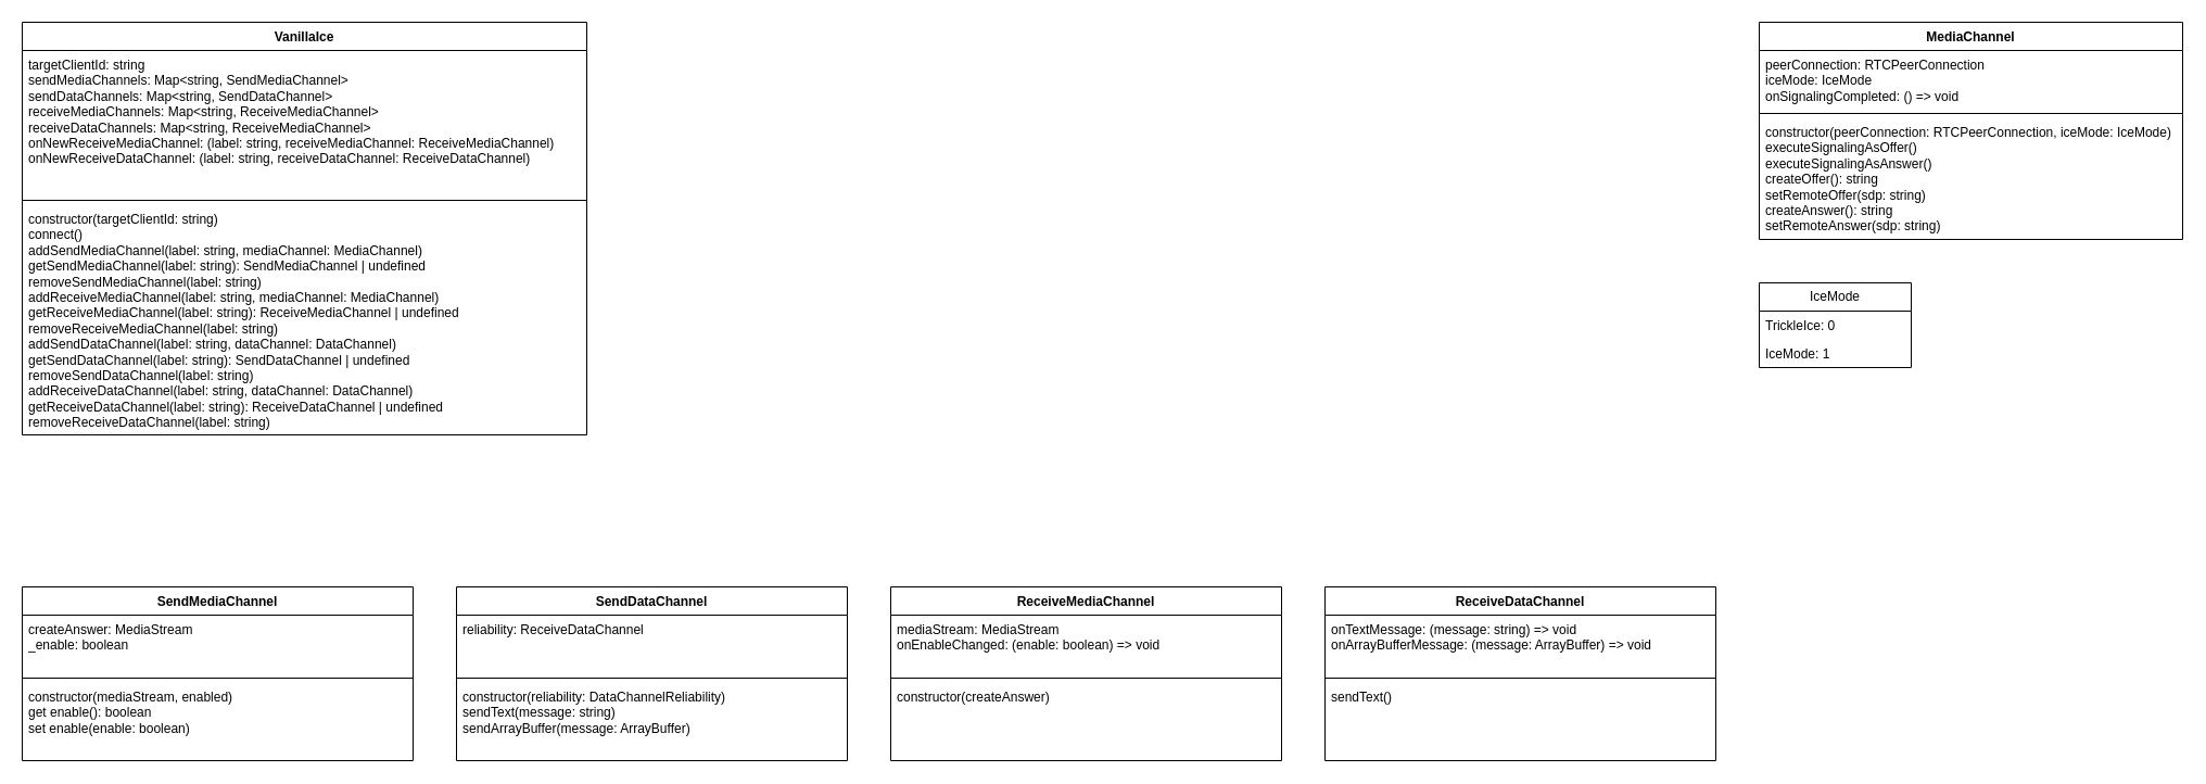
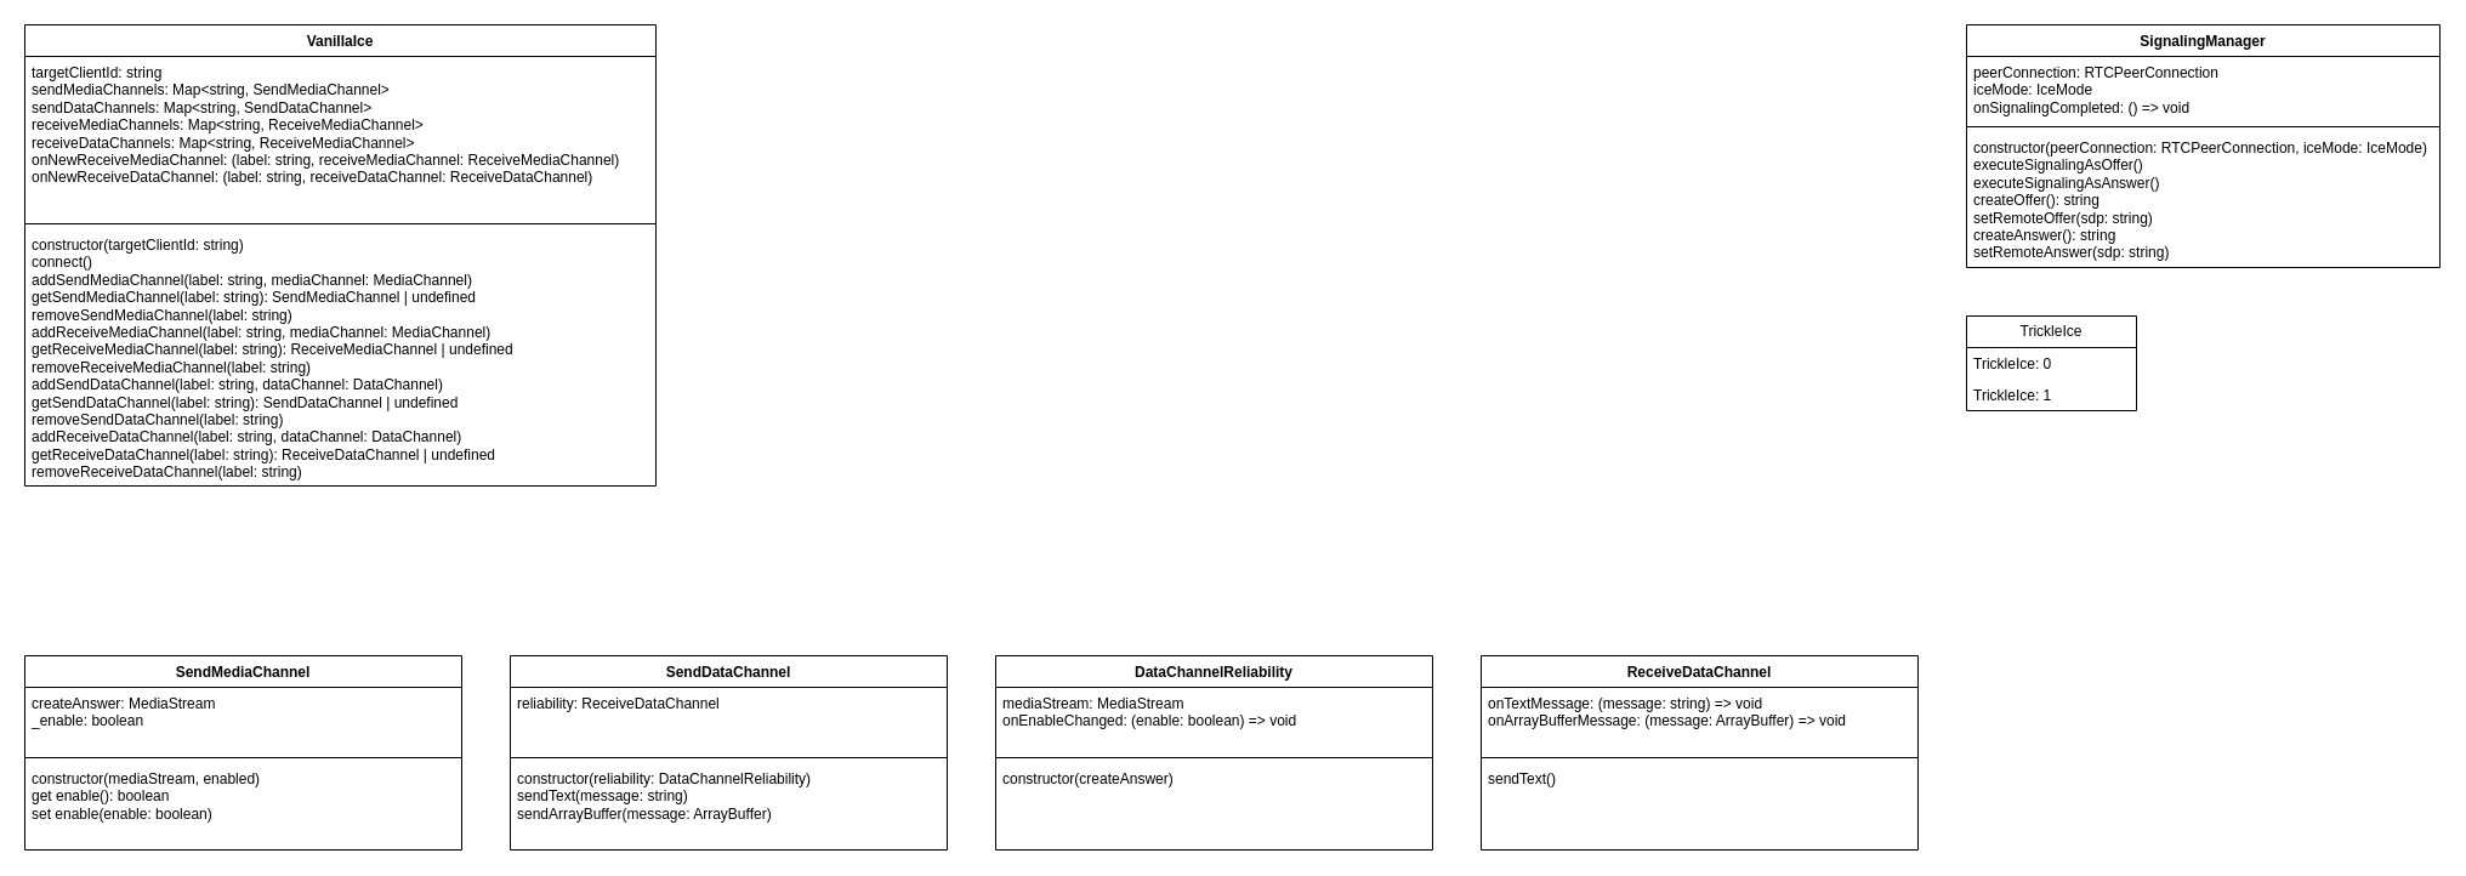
  <mxCell id="0" />
  <mxCell id="1" parent="0" />
  <mxCell id="2" value="VanillaIce" style="swimlane;fontStyle=1;align=center;verticalAlign=top;childLayout=stackLayout;horizontal=1;startSize=26;horizontalStack=0;resizeParent=1;resizeParentMax=0;resizeLast=0;collapsible=1;marginBottom=0;whiteSpace=wrap;html=1;" parent="1" vertex="1"><mxGeometry x="20" y="20" width="520" height="380" as="geometry" /></mxCell>
  <mxCell id="3" value="targetClientId: string&lt;br&gt;sendMediaChannels: Map&amp;lt;string, SendMediaChannel&amp;gt;&lt;br&gt;sendDataChannels: Map&amp;lt;string, SendDataChannel&amp;gt;&lt;br&gt;receiveMediaChannels: Map&amp;lt;string, ReceiveMediaChannel&amp;gt;&lt;br&gt;receiveDataChannels: Map&amp;lt;string, ReceiveMediaChannel&amp;gt;&lt;br&gt;onNewReceiveMediaChannel: (label: string, receiveMediaChannel: ReceiveMediaChannel)&lt;br&gt;onNewReceiveDataChannel: (label: string, receiveDataChannel: ReceiveDataChannel)" style="text;strokeColor=none;fillColor=none;align=left;verticalAlign=top;spacingLeft=4;spacingRight=4;overflow=hidden;rotatable=0;points=[[0,0.5],[1,0.5]];portConstraint=eastwest;whiteSpace=wrap;html=1;" parent="2" vertex="1"><mxGeometry y="26" width="520" height="134" as="geometry" /></mxCell>
  <mxCell id="4" value="" style="line;strokeWidth=1;fillColor=none;align=left;verticalAlign=middle;spacingTop=-1;spacingLeft=3;spacingRight=3;rotatable=0;labelPosition=right;points=[];portConstraint=eastwest;strokeColor=inherit;" parent="2" vertex="1"><mxGeometry y="160" width="520" height="8" as="geometry" /></mxCell>
  <mxCell id="5" value="constructor(targetClientId: string)&lt;br&gt;connect()&lt;br&gt;addSendMediaChannel(label: string, mediaChannel: MediaChannel)&lt;br&gt;getSendMediaChannel(label: string): SendMediaChannel | undefined&lt;br&gt;removeSendMediaChannel(label: string)&lt;br&gt;addReceiveMediaChannel(label: string, mediaChannel: MediaChannel)&lt;br style=&quot;border-color: var(--border-color);&quot;&gt;getReceiveMediaChannel(label: string): ReceiveMediaChannel | undefined&lt;br style=&quot;border-color: var(--border-color);&quot;&gt;removeReceiveMediaChannel(label: string)&lt;br style=&quot;border-color: var(--border-color);&quot;&gt;addSendDataChannel(label: string, dataChannel: DataChannel)&lt;br&gt;getSendDataChannel(label: string): SendDataChannel | undefined&lt;br&gt;removeSendDataChannel(label: string)&lt;br&gt;addReceiveDataChannel(label: string, dataChannel: DataChannel)&lt;br style=&quot;border-color: var(--border-color);&quot;&gt;getReceiveDataChannel(label: string): ReceiveDataChannel | undefined&lt;br style=&quot;border-color: var(--border-color);&quot;&gt;removeReceiveDataChannel(label: string)" style="text;strokeColor=none;fillColor=none;align=left;verticalAlign=top;spacingLeft=4;spacingRight=4;overflow=hidden;rotatable=0;points=[[0,0.5],[1,0.5]];portConstraint=eastwest;whiteSpace=wrap;html=1;" parent="2" vertex="1"><mxGeometry y="168" width="520" height="212" as="geometry" /></mxCell>
  <mxCell id="6" value="SendMediaChannel" style="swimlane;fontStyle=1;align=center;verticalAlign=top;childLayout=stackLayout;horizontal=1;startSize=26;horizontalStack=0;resizeParent=1;resizeParentMax=0;resizeLast=0;collapsible=1;marginBottom=0;whiteSpace=wrap;html=1;" parent="1" vertex="1"><mxGeometry x="20" y="540" width="360" height="160" as="geometry" /></mxCell>
  <mxCell id="7" value="createAnswer: MediaStream&lt;br&gt;_enable: boolean" style="text;strokeColor=none;fillColor=none;align=left;verticalAlign=top;spacingLeft=4;spacingRight=4;overflow=hidden;rotatable=0;points=[[0,0.5],[1,0.5]];portConstraint=eastwest;whiteSpace=wrap;html=1;" parent="6" vertex="1"><mxGeometry y="26" width="360" height="54" as="geometry" /></mxCell>
  <mxCell id="8" value="" style="line;strokeWidth=1;fillColor=none;align=left;verticalAlign=middle;spacingTop=-1;spacingLeft=3;spacingRight=3;rotatable=0;labelPosition=right;points=[];portConstraint=eastwest;strokeColor=inherit;" parent="6" vertex="1"><mxGeometry y="80" width="360" height="8" as="geometry" /></mxCell>
  <mxCell id="9" value="constructor(mediaStream, enabled)&lt;br&gt;get enable(): boolean&lt;br&gt;set enable(enable: boolean)" style="text;strokeColor=none;fillColor=none;align=left;verticalAlign=top;spacingLeft=4;spacingRight=4;overflow=hidden;rotatable=0;points=[[0,0.5],[1,0.5]];portConstraint=eastwest;whiteSpace=wrap;html=1;" parent="6" vertex="1"><mxGeometry y="88" width="360" height="72" as="geometry" /></mxCell>
  <mxCell id="10" value="SendDataChannel" style="swimlane;fontStyle=1;align=center;verticalAlign=top;childLayout=stackLayout;horizontal=1;startSize=26;horizontalStack=0;resizeParent=1;resizeParentMax=0;resizeLast=0;collapsible=1;marginBottom=0;whiteSpace=wrap;html=1;" parent="1" vertex="1"><mxGeometry x="420" y="540" width="360" height="160" as="geometry" /></mxCell>
  <mxCell id="11" value="reliability: ReceiveDataChannel" style="text;strokeColor=none;fillColor=none;align=left;verticalAlign=top;spacingLeft=4;spacingRight=4;overflow=hidden;rotatable=0;points=[[0,0.5],[1,0.5]];portConstraint=eastwest;whiteSpace=wrap;html=1;" parent="10" vertex="1"><mxGeometry y="26" width="360" height="54" as="geometry" /></mxCell>
  <mxCell id="12" value="" style="line;strokeWidth=1;fillColor=none;align=left;verticalAlign=middle;spacingTop=-1;spacingLeft=3;spacingRight=3;rotatable=0;labelPosition=right;points=[];portConstraint=eastwest;strokeColor=inherit;" parent="10" vertex="1"><mxGeometry y="80" width="360" height="8" as="geometry" /></mxCell>
  <mxCell id="13" value="constructor(reliability: DataChannelReliability)&lt;br&gt;sendText(message: string)&lt;br&gt;sendArrayBuffer(message: ArrayBuffer)" style="text;strokeColor=none;fillColor=none;align=left;verticalAlign=top;spacingLeft=4;spacingRight=4;overflow=hidden;rotatable=0;points=[[0,0.5],[1,0.5]];portConstraint=eastwest;whiteSpace=wrap;html=1;" parent="10" vertex="1"><mxGeometry y="88" width="360" height="72" as="geometry" /></mxCell>
- <mxCell id="14" value="ReceiveMediaChannel" style="swimlane;fontStyle=1;align=center;verticalAlign=top;childLayout=stackLayout;horizontal=1;startSize=26;horizontalStack=0;resizeParent=1;resizeParentMax=0;resizeLast=0;collapsible=1;marginBottom=0;whiteSpace=wrap;html=1;" parent="1" vertex="1"><mxGeometry x="820" y="540" width="360" height="160" as="geometry" /></mxCell>
+ <mxCell id="14" value="DataChannelReliability" style="swimlane;fontStyle=1;align=center;verticalAlign=top;childLayout=stackLayout;horizontal=1;startSize=26;horizontalStack=0;resizeParent=1;resizeParentMax=0;resizeLast=0;collapsible=1;marginBottom=0;whiteSpace=wrap;html=1;" parent="1" vertex="1"><mxGeometry x="820" y="540" width="360" height="160" as="geometry" /></mxCell>
  <mxCell id="15" value="mediaStream: MediaStream&lt;br&gt;onEnableChanged: (enable: boolean) =&amp;gt; void" style="text;strokeColor=none;fillColor=none;align=left;verticalAlign=top;spacingLeft=4;spacingRight=4;overflow=hidden;rotatable=0;points=[[0,0.5],[1,0.5]];portConstraint=eastwest;whiteSpace=wrap;html=1;" parent="14" vertex="1"><mxGeometry y="26" width="360" height="54" as="geometry" /></mxCell>
  <mxCell id="16" value="" style="line;strokeWidth=1;fillColor=none;align=left;verticalAlign=middle;spacingTop=-1;spacingLeft=3;spacingRight=3;rotatable=0;labelPosition=right;points=[];portConstraint=eastwest;strokeColor=inherit;" parent="14" vertex="1"><mxGeometry y="80" width="360" height="8" as="geometry" /></mxCell>
  <mxCell id="17" value="constructor(createAnswer)&lt;br&gt;" style="text;strokeColor=none;fillColor=none;align=left;verticalAlign=top;spacingLeft=4;spacingRight=4;overflow=hidden;rotatable=0;points=[[0,0.5],[1,0.5]];portConstraint=eastwest;whiteSpace=wrap;html=1;" parent="14" vertex="1"><mxGeometry y="88" width="360" height="72" as="geometry" /></mxCell>
  <mxCell id="18" value="ReceiveDataChannel" style="swimlane;fontStyle=1;align=center;verticalAlign=top;childLayout=stackLayout;horizontal=1;startSize=26;horizontalStack=0;resizeParent=1;resizeParentMax=0;resizeLast=0;collapsible=1;marginBottom=0;whiteSpace=wrap;html=1;" parent="1" vertex="1"><mxGeometry x="1220" y="540" width="360" height="160" as="geometry" /></mxCell>
  <mxCell id="19" value="onTextMessage: (message: string) =&amp;gt; void&lt;br&gt;onArrayBufferMessage: (message: ArrayBuffer) =&amp;gt; void" style="text;strokeColor=none;fillColor=none;align=left;verticalAlign=top;spacingLeft=4;spacingRight=4;overflow=hidden;rotatable=0;points=[[0,0.5],[1,0.5]];portConstraint=eastwest;whiteSpace=wrap;html=1;" parent="18" vertex="1"><mxGeometry y="26" width="360" height="54" as="geometry" /></mxCell>
  <mxCell id="20" value="" style="line;strokeWidth=1;fillColor=none;align=left;verticalAlign=middle;spacingTop=-1;spacingLeft=3;spacingRight=3;rotatable=0;labelPosition=right;points=[];portConstraint=eastwest;strokeColor=inherit;" parent="18" vertex="1"><mxGeometry y="80" width="360" height="8" as="geometry" /></mxCell>
  <mxCell id="21" value="sendText()" style="text;strokeColor=none;fillColor=none;align=left;verticalAlign=top;spacingLeft=4;spacingRight=4;overflow=hidden;rotatable=0;points=[[0,0.5],[1,0.5]];portConstraint=eastwest;whiteSpace=wrap;html=1;" parent="18" vertex="1"><mxGeometry y="88" width="360" height="72" as="geometry" /></mxCell>
- <mxCell id="22" value="MediaChannel" style="swimlane;fontStyle=1;align=center;verticalAlign=top;childLayout=stackLayout;horizontal=1;startSize=26;horizontalStack=0;resizeParent=1;resizeParentMax=0;resizeLast=0;collapsible=1;marginBottom=0;whiteSpace=wrap;html=1;" vertex="1" parent="1"><mxGeometry x="1620" y="20" width="390" height="200" as="geometry" /></mxCell>
+ <mxCell id="22" value="SignalingManager" style="swimlane;fontStyle=1;align=center;verticalAlign=top;childLayout=stackLayout;horizontal=1;startSize=26;horizontalStack=0;resizeParent=1;resizeParentMax=0;resizeLast=0;collapsible=1;marginBottom=0;whiteSpace=wrap;html=1;" vertex="1" parent="1"><mxGeometry x="1620" y="20" width="390" height="200" as="geometry" /></mxCell>
  <mxCell id="23" value="peerConnection: RTCPeerConnection&lt;br&gt;iceMode: IceMode&lt;br&gt;onSignalingCompleted: () =&amp;gt; void" style="text;strokeColor=none;fillColor=none;align=left;verticalAlign=top;spacingLeft=4;spacingRight=4;overflow=hidden;rotatable=0;points=[[0,0.5],[1,0.5]];portConstraint=eastwest;whiteSpace=wrap;html=1;" vertex="1" parent="22"><mxGeometry y="26" width="390" height="54" as="geometry" /></mxCell>
  <mxCell id="24" value="" style="line;strokeWidth=1;fillColor=none;align=left;verticalAlign=middle;spacingTop=-1;spacingLeft=3;spacingRight=3;rotatable=0;labelPosition=right;points=[];portConstraint=eastwest;strokeColor=inherit;" vertex="1" parent="22"><mxGeometry y="80" width="390" height="8" as="geometry" /></mxCell>
  <mxCell id="25" value="constructor(peerConnection: RTCPeerConnection, iceMode: IceMode)&lt;br&gt;executeSignalingAsOffer()&lt;br&gt;executeSignalingAsAnswer()&lt;br&gt;createOffer(): string&lt;br&gt;setRemoteOffer(sdp: string)&lt;br&gt;createAnswer(): string&lt;br&gt;setRemoteAnswer(sdp: string)" style="text;strokeColor=none;fillColor=none;align=left;verticalAlign=top;spacingLeft=4;spacingRight=4;overflow=hidden;rotatable=0;points=[[0,0.5],[1,0.5]];portConstraint=eastwest;whiteSpace=wrap;html=1;" vertex="1" parent="22"><mxGeometry y="88" width="390" height="112" as="geometry" /></mxCell>
- <mxCell id="26" value="IceMode" style="swimlane;fontStyle=0;childLayout=stackLayout;horizontal=1;startSize=26;fillColor=none;horizontalStack=0;resizeParent=1;resizeParentMax=0;resizeLast=0;collapsible=1;marginBottom=0;whiteSpace=wrap;html=1;" vertex="1" parent="1"><mxGeometry x="1620" y="260" width="140" height="78" as="geometry" /></mxCell>
+ <mxCell id="26" value="TrickleIce" style="swimlane;fontStyle=0;childLayout=stackLayout;horizontal=1;startSize=26;fillColor=none;horizontalStack=0;resizeParent=1;resizeParentMax=0;resizeLast=0;collapsible=1;marginBottom=0;whiteSpace=wrap;html=1;" vertex="1" parent="1"><mxGeometry x="1620" y="260" width="140" height="78" as="geometry" /></mxCell>
  <mxCell id="27" value="TrickleIce: 0" style="text;strokeColor=none;fillColor=none;align=left;verticalAlign=top;spacingLeft=4;spacingRight=4;overflow=hidden;rotatable=0;points=[[0,0.5],[1,0.5]];portConstraint=eastwest;whiteSpace=wrap;html=1;" vertex="1" parent="26"><mxGeometry y="26" width="140" height="26" as="geometry" /></mxCell>
- <mxCell id="28" value="IceMode: 1" style="text;strokeColor=none;fillColor=none;align=left;verticalAlign=top;spacingLeft=4;spacingRight=4;overflow=hidden;rotatable=0;points=[[0,0.5],[1,0.5]];portConstraint=eastwest;whiteSpace=wrap;html=1;" vertex="1" parent="26"><mxGeometry y="52" width="140" height="26" as="geometry" /></mxCell>
+ <mxCell id="28" value="TrickleIce: 1" style="text;strokeColor=none;fillColor=none;align=left;verticalAlign=top;spacingLeft=4;spacingRight=4;overflow=hidden;rotatable=0;points=[[0,0.5],[1,0.5]];portConstraint=eastwest;whiteSpace=wrap;html=1;" vertex="1" parent="26"><mxGeometry y="52" width="140" height="26" as="geometry" /></mxCell>
